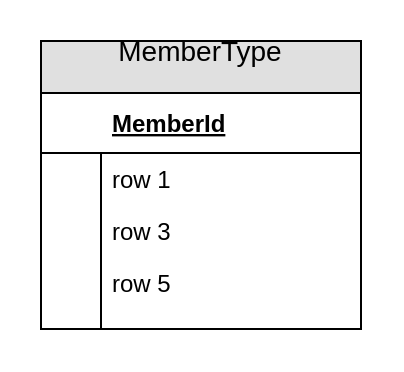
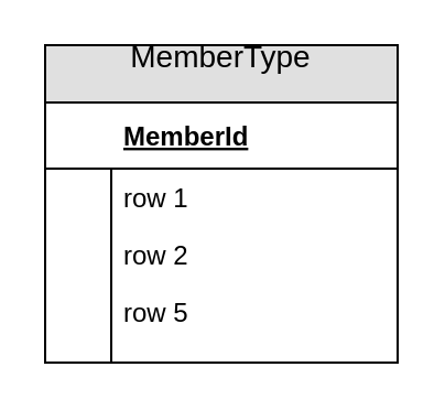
  <mxCell id="0" style=";html=1;" />
  <mxCell id="1" style=";html=1;" parent="0" />
  <mxCell id="2" value="MemberType&#10;" style="swimlane;fontStyle=0;childLayout=stackLayout;horizontal=1;startSize=26;fillColor=#e0e0e0;horizontalStack=0;resizeParent=1;resizeParentMax=0;resizeLast=0;collapsible=1;marginBottom=0;swimlaneFillColor=#ffffff;align=center;fontSize=14;" vertex="1" parent="1"><mxGeometry x="20" y="20" width="160" height="144" as="geometry" /></mxCell>
  <mxCell id="3" value="MemberId" style="shape=partialRectangle;top=0;left=0;right=0;bottom=1;align=left;verticalAlign=middle;fillColor=none;spacingLeft=34;spacingRight=4;overflow=hidden;rotatable=0;points=[[0,0.5],[1,0.5]];portConstraint=eastwest;dropTarget=0;fontStyle=5;fontSize=12;" vertex="1" parent="2"><mxGeometry y="26" width="160" height="30" as="geometry" /></mxCell>
  <mxCell id="4" value="row 1" style="shape=partialRectangle;top=0;left=0;right=0;bottom=0;align=left;verticalAlign=top;fillColor=none;spacingLeft=34;spacingRight=4;overflow=hidden;rotatable=0;points=[[0,0.5],[1,0.5]];portConstraint=eastwest;dropTarget=0;fontSize=12;" vertex="1" parent="2"><mxGeometry y="56" width="160" height="26" as="geometry" /></mxCell>
  <mxCell id="5" value="" style="shape=partialRectangle;top=0;left=0;bottom=0;fillColor=none;align=left;verticalAlign=top;spacingLeft=4;spacingRight=4;overflow=hidden;rotatable=0;points=[];portConstraint=eastwest;part=1;fontSize=12;" vertex="1" connectable="0" parent="4"><mxGeometry width="30" height="26" as="geometry" /></mxCell>
- <mxCell id="6" value="row 3" style="shape=partialRectangle;top=0;left=0;right=0;bottom=0;align=left;verticalAlign=top;fillColor=none;spacingLeft=34;spacingRight=4;overflow=hidden;rotatable=0;points=[[0,0.5],[1,0.5]];portConstraint=eastwest;dropTarget=0;fontSize=12;" vertex="1" parent="2"><mxGeometry y="82" width="160" height="26" as="geometry" /></mxCell>
+ <mxCell id="6" value="row 2" style="shape=partialRectangle;top=0;left=0;right=0;bottom=0;align=left;verticalAlign=top;fillColor=none;spacingLeft=34;spacingRight=4;overflow=hidden;rotatable=0;points=[[0,0.5],[1,0.5]];portConstraint=eastwest;dropTarget=0;fontSize=12;" vertex="1" parent="2"><mxGeometry y="82" width="160" height="26" as="geometry" /></mxCell>
  <mxCell id="7" value="" style="shape=partialRectangle;top=0;left=0;bottom=0;fillColor=none;align=left;verticalAlign=top;spacingLeft=4;spacingRight=4;overflow=hidden;rotatable=0;points=[];portConstraint=eastwest;part=1;fontSize=12;" vertex="1" connectable="0" parent="6"><mxGeometry width="30" height="26" as="geometry" /></mxCell>
  <mxCell id="8" value="row 5" style="shape=partialRectangle;top=0;left=0;right=0;bottom=0;align=left;verticalAlign=top;fillColor=none;spacingLeft=34;spacingRight=4;overflow=hidden;rotatable=0;points=[[0,0.5],[1,0.5]];portConstraint=eastwest;dropTarget=0;fontSize=12;" vertex="1" parent="2"><mxGeometry y="108" width="160" height="26" as="geometry" /></mxCell>
  <mxCell id="9" value="" style="shape=partialRectangle;top=0;left=0;bottom=0;fillColor=none;align=left;verticalAlign=top;spacingLeft=4;spacingRight=4;overflow=hidden;rotatable=0;points=[];portConstraint=eastwest;part=1;fontSize=12;" vertex="1" connectable="0" parent="8"><mxGeometry width="30" height="26" as="geometry" /></mxCell>
  <mxCell id="10" value="" style="shape=partialRectangle;top=0;left=0;right=0;bottom=0;align=left;verticalAlign=top;fillColor=none;spacingLeft=34;spacingRight=4;overflow=hidden;rotatable=0;points=[[0,0.5],[1,0.5]];portConstraint=eastwest;dropTarget=0;fontSize=12;" vertex="1" parent="2"><mxGeometry y="134" width="160" height="10" as="geometry" /></mxCell>
  <mxCell id="11" value="" style="shape=partialRectangle;top=0;left=0;bottom=0;fillColor=none;align=left;verticalAlign=top;spacingLeft=4;spacingRight=4;overflow=hidden;rotatable=0;points=[];portConstraint=eastwest;part=1;fontSize=12;" vertex="1" connectable="0" parent="10"><mxGeometry width="30" height="10" as="geometry" /></mxCell>
